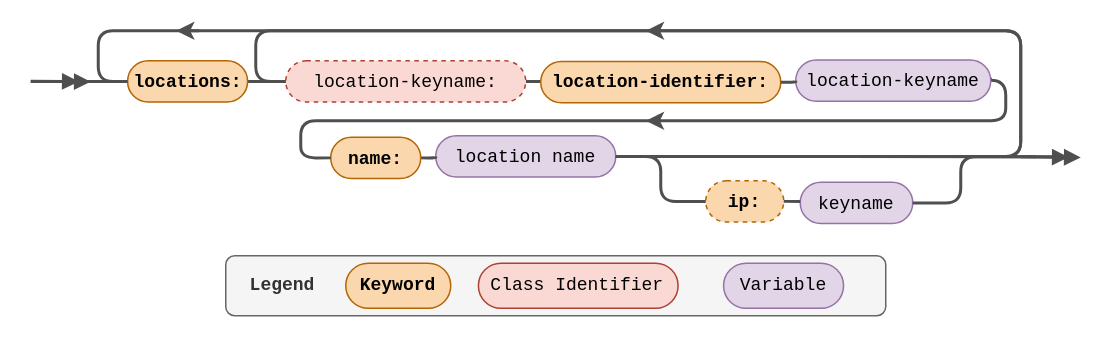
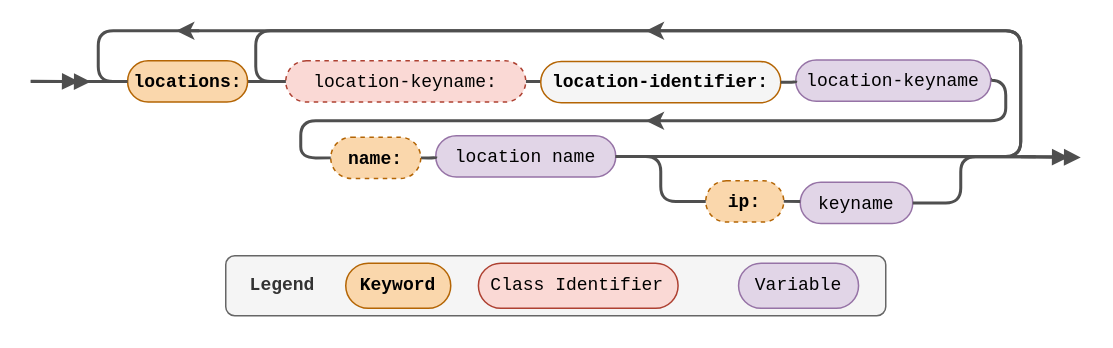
  <mxCell id="0" />
  <mxCell id="1" parent="0" />
  <mxCell id="2" value="" style="group" parent="1" vertex="1" connectable="0"><mxGeometry x="150" y="170" width="440" height="40" as="geometry" /></mxCell>
  <mxCell id="3" value="&lt;b&gt;&amp;nbsp; Legend&lt;/b&gt;" style="text;html=1;align=left;verticalAlign=middle;whiteSpace=wrap;rounded=1;fontFamily=Courier New;perimeterSpacing=6;shadow=0;fillColor=#f5f5f5;fontColor=#333333;strokeColor=#666666;" parent="2" vertex="1"><mxGeometry width="440" height="40" as="geometry" /></mxCell>
  <mxCell id="4" value="Keyword" style="rounded=1;whiteSpace=wrap;html=1;fillColor=#fad7ac;strokeColor=#b46504;arcSize=50;fontStyle=1;fontFamily=Courier New;perimeterSpacing=6;shadow=0;" parent="2" vertex="1"><mxGeometry x="80" y="5" width="70" height="30" as="geometry" /></mxCell>
  <mxCell id="5" value="&lt;span style=&quot;font-weight: 400;&quot;&gt;Class Identifier&lt;/span&gt;" style="rounded=1;whiteSpace=wrap;html=1;fillColor=#fad9d5;strokeColor=#ae4132;arcSize=50;fontStyle=1;fontFamily=Courier New;perimeterSpacing=6;shadow=0;" parent="2" vertex="1"><mxGeometry x="168.44" y="5" width="133.12" height="30" as="geometry" /></mxCell>
- <mxCell id="6" value="&lt;span style=&quot;font-weight: normal;&quot;&gt;Variable&lt;/span&gt;" style="rounded=1;whiteSpace=wrap;html=1;fillColor=#e1d5e7;strokeColor=#9673a6;arcSize=50;fontStyle=1;fontFamily=Courier New;perimeterSpacing=6;shadow=0;" parent="2" vertex="1"><mxGeometry x="331.88" y="5" width="80" height="30" as="geometry" /></mxCell>
+ <mxCell id="6" value="&lt;span style=&quot;font-weight: normal;&quot;&gt;Variable&lt;/span&gt;" style="rounded=1;whiteSpace=wrap;html=1;fillColor=#e1d5e7;strokeColor=#9673a6;arcSize=50;fontStyle=1;fontFamily=Courier New;perimeterSpacing=6;shadow=0;" parent="2" vertex="1"><mxGeometry x="341.88" y="5" width="80" height="30" as="geometry" /></mxCell>
  <mxCell id="7" style="edgeStyle=orthogonalEdgeStyle;shape=connector;rounded=1;orthogonalLoop=1;jettySize=auto;html=1;exitX=1;exitY=0.5;exitDx=0;exitDy=0;entryX=0;entryY=0.5;entryDx=0;entryDy=0;labelBackgroundColor=default;strokeColor=#4F4F4F;strokeWidth=2;fontFamily=Helvetica;fontSize=12;fontColor=default;endArrow=none;endFill=0;" edge="1" parent="1" source="9" target="11"><mxGeometry relative="1" as="geometry" /></mxCell>
  <mxCell id="8" style="edgeStyle=orthogonalEdgeStyle;shape=connector;rounded=1;orthogonalLoop=1;jettySize=auto;html=1;exitX=0;exitY=0.5;exitDx=0;exitDy=0;labelBackgroundColor=default;strokeColor=#4F4F4F;strokeWidth=2;fontFamily=Helvetica;fontSize=12;fontColor=default;endArrow=none;endFill=0;" edge="1" parent="1" source="9"><mxGeometry relative="1" as="geometry"><mxPoint x="20" y="53.8" as="targetPoint" /></mxGeometry></mxCell>
  <mxCell id="9" value="&lt;p&gt;&lt;font face=&quot;Courier New&quot;&gt;locations:&lt;/font&gt;&lt;/p&gt;" style="rounded=1;whiteSpace=wrap;html=1;arcSize=50;fillColor=#fad7ac;strokeColor=#b46504;fontStyle=1" parent="1" vertex="1"><mxGeometry x="84.57" y="40.03" width="80" height="27.5" as="geometry" /></mxCell>
  <mxCell id="10" style="edgeStyle=orthogonalEdgeStyle;shape=connector;rounded=1;orthogonalLoop=1;jettySize=auto;html=1;exitX=1;exitY=0.5;exitDx=0;exitDy=0;entryX=0;entryY=0.5;entryDx=0;entryDy=0;labelBackgroundColor=default;strokeColor=#4F4F4F;strokeWidth=2;fontFamily=Helvetica;fontSize=12;fontColor=default;endArrow=none;endFill=0;" edge="1" parent="1" source="11" target="24"><mxGeometry relative="1" as="geometry" /></mxCell>
  <mxCell id="11" value="&lt;p&gt;&lt;font face=&quot;Courier New&quot;&gt;&lt;span style=&quot;font-weight: normal;&quot;&gt;location-keyname:&lt;/span&gt;&lt;/font&gt;&lt;/p&gt;" style="rounded=1;whiteSpace=wrap;html=1;arcSize=50;fillColor=#fad9d5;strokeColor=#ae4132;fontStyle=1;dashed=1;" parent="1" vertex="1"><mxGeometry x="190" y="40.03" width="160" height="27.5" as="geometry" /></mxCell>
  <mxCell id="12" value="" style="edgeStyle=orthogonalEdgeStyle;shape=connector;rounded=1;orthogonalLoop=1;jettySize=auto;html=1;labelBackgroundColor=default;strokeColor=#4F4F4F;strokeWidth=2;fontFamily=Helvetica;fontSize=12;fontColor=default;endArrow=none;endFill=0;" parent="1" edge="1"><mxGeometry relative="1" as="geometry"><mxPoint x="170" y="54" as="sourcePoint" /><mxPoint x="170" y="54" as="targetPoint" /><Array as="points"><mxPoint x="170" y="54" /><mxPoint x="170" y="54" /></Array></mxGeometry></mxCell>
  <mxCell id="13" value="" style="endArrow=doubleBlock;html=1;rounded=1;labelBackgroundColor=default;strokeColor=#4F4F4F;strokeWidth=2;fontFamily=Helvetica;fontSize=12;fontColor=default;shape=connector;endFill=1;" parent="1" edge="1"><mxGeometry width="50" height="50" relative="1" as="geometry"><mxPoint x="20" y="53.59" as="sourcePoint" /><mxPoint x="60" y="53.98" as="targetPoint" /></mxGeometry></mxCell>
  <mxCell id="14" value="" style="group" vertex="1" connectable="0" parent="1"><mxGeometry x="220" y="90" width="190" height="28.5" as="geometry" /></mxCell>
  <mxCell id="15" style="edgeStyle=orthogonalEdgeStyle;shape=connector;rounded=1;orthogonalLoop=1;jettySize=auto;html=1;exitX=1;exitY=0.5;exitDx=0;exitDy=0;labelBackgroundColor=default;strokeColor=#4F4F4F;strokeWidth=2;fontFamily=Helvetica;fontSize=12;fontColor=default;endArrow=none;endFill=0;" edge="1" parent="14" source="16"><mxGeometry relative="1" as="geometry"><mxPoint x="470" y="14.0" as="targetPoint" /></mxGeometry></mxCell>
  <mxCell id="16" value="&lt;p&gt;&lt;font face=&quot;Courier New&quot;&gt;&lt;span style=&quot;font-weight: normal;&quot;&gt;location name&lt;/span&gt;&lt;/font&gt;&lt;/p&gt;" style="rounded=1;whiteSpace=wrap;html=1;arcSize=50;fillColor=#e1d5e7;strokeColor=#9673a6;fontStyle=1" parent="14" vertex="1"><mxGeometry x="70" width="120" height="27.5" as="geometry" /></mxCell>
  <mxCell id="17" style="edgeStyle=orthogonalEdgeStyle;shape=connector;rounded=1;orthogonalLoop=1;jettySize=auto;html=1;exitX=1;exitY=0.5;exitDx=0;exitDy=0;entryX=0;entryY=0.5;entryDx=0;entryDy=0;labelBackgroundColor=default;strokeColor=#4F4F4F;strokeWidth=2;fontFamily=Helvetica;fontSize=12;fontColor=default;endArrow=none;endFill=0;" parent="14" source="18" target="16" edge="1"><mxGeometry relative="1" as="geometry" /></mxCell>
- <mxCell id="18" value="&lt;p&gt;&lt;font face=&quot;Courier New&quot;&gt;name:&lt;/font&gt;&lt;/p&gt;" style="rounded=1;whiteSpace=wrap;html=1;arcSize=50;fillColor=#fad7ac;strokeColor=#b46504;fontStyle=1" parent="14" vertex="1"><mxGeometry y="1" width="60" height="27.5" as="geometry" /></mxCell>
+ <mxCell id="18" value="&lt;p&gt;&lt;font face=&quot;Courier New&quot;&gt;name:&lt;/font&gt;&lt;/p&gt;" style="rounded=1;whiteSpace=wrap;html=1;arcSize=50;fillColor=#fad7ac;strokeColor=#b46504;fontStyle=1;dashed=1;" parent="14" vertex="1"><mxGeometry y="1" width="60" height="27.5" as="geometry" /></mxCell>
  <mxCell id="19" value="" style="group" vertex="1" connectable="0" parent="1"><mxGeometry x="470" y="120" width="138" height="28.5" as="geometry" /></mxCell>
  <mxCell id="20" value="&lt;p&gt;&lt;font face=&quot;Courier New&quot;&gt;ip:&lt;/font&gt;&lt;/p&gt;" style="rounded=1;whiteSpace=wrap;html=1;arcSize=50;fillColor=#fad7ac;strokeColor=#b46504;fontStyle=1;dashed=1;" parent="19" vertex="1"><mxGeometry width="52" height="27.5" as="geometry" /></mxCell>
  <mxCell id="21" value="&lt;p&gt;&lt;font face=&quot;Courier New&quot;&gt;&lt;span style=&quot;font-weight: normal;&quot;&gt;keyname&lt;/span&gt;&lt;/font&gt;&lt;/p&gt;" style="rounded=1;whiteSpace=wrap;html=1;arcSize=50;fillColor=#e1d5e7;strokeColor=#9673a6;fontStyle=1" parent="19" vertex="1"><mxGeometry x="63" y="1" width="75" height="27.5" as="geometry" /></mxCell>
  <mxCell id="22" style="edgeStyle=orthogonalEdgeStyle;shape=connector;rounded=1;jumpStyle=none;orthogonalLoop=1;jettySize=auto;html=1;exitX=1;exitY=0.5;exitDx=0;exitDy=0;entryX=0;entryY=0.5;entryDx=0;entryDy=0;labelBackgroundColor=default;strokeColor=#4F4F4F;strokeWidth=2;fontFamily=Helvetica;fontSize=12;fontColor=default;startArrow=none;startFill=0;endArrow=none;endFill=0;elbow=vertical;" parent="19" source="20" target="21" edge="1"><mxGeometry relative="1" as="geometry" /></mxCell>
  <mxCell id="23" value="" style="group" vertex="1" connectable="0" parent="1"><mxGeometry x="360" y="39.53" width="190" height="28.5" as="geometry" /></mxCell>
- <mxCell id="24" value="&lt;p&gt;&lt;font face=&quot;Courier New&quot;&gt;location-identifier:&lt;/font&gt;&lt;/p&gt;" style="rounded=1;whiteSpace=wrap;html=1;arcSize=50;fillColor=#fad7ac;strokeColor=#b46504;fontStyle=1" vertex="1" parent="23"><mxGeometry y="1" width="160" height="27.5" as="geometry" /></mxCell>
+ <mxCell id="24" value="&lt;p&gt;&lt;font face=&quot;Courier New&quot;&gt;location-identifier:&lt;/font&gt;&lt;/p&gt;" style="rounded=1;whiteSpace=wrap;html=1;arcSize=50;fillColor=#f5f5f5;strokeColor=#b46504;fontStyle=1;" vertex="1" parent="23"><mxGeometry y="1" width="160" height="27.5" as="geometry" /></mxCell>
  <mxCell id="25" style="edgeStyle=orthogonalEdgeStyle;shape=connector;rounded=1;orthogonalLoop=1;jettySize=auto;html=1;exitX=1;exitY=0.5;exitDx=0;exitDy=0;entryX=0;entryY=0.5;entryDx=0;entryDy=0;labelBackgroundColor=default;strokeColor=#4F4F4F;strokeWidth=2;fontFamily=Helvetica;fontSize=12;fontColor=default;endArrow=none;endFill=0;" edge="1" parent="1" source="26" target="18"><mxGeometry relative="1" as="geometry"><Array as="points"><mxPoint x="640" y="51" /><mxPoint x="640" y="53" /><mxPoint x="670" y="53" /><mxPoint x="670" y="80" /><mxPoint x="200" y="80" /><mxPoint x="200" y="105" /></Array></mxGeometry></mxCell>
  <mxCell id="26" value="&lt;p&gt;&lt;font face=&quot;Courier New&quot;&gt;&lt;span style=&quot;font-weight: normal;&quot;&gt;location-keyname&lt;/span&gt;&lt;/font&gt;&lt;/p&gt;" style="rounded=1;whiteSpace=wrap;html=1;arcSize=50;fillColor=#e1d5e7;strokeColor=#9673a6;fontStyle=1" vertex="1" parent="1"><mxGeometry x="530" y="39.53" width="130" height="27.5" as="geometry" /></mxCell>
  <mxCell id="27" style="edgeStyle=orthogonalEdgeStyle;shape=connector;rounded=1;orthogonalLoop=1;jettySize=auto;html=1;exitX=1;exitY=0.5;exitDx=0;exitDy=0;entryX=0;entryY=0.5;entryDx=0;entryDy=0;labelBackgroundColor=default;strokeColor=#4F4F4F;strokeWidth=2;fontFamily=Helvetica;fontSize=12;fontColor=default;endArrow=none;endFill=0;" edge="1" parent="1" source="24" target="26"><mxGeometry relative="1" as="geometry" /></mxCell>
  <mxCell id="28" style="edgeStyle=orthogonalEdgeStyle;shape=connector;rounded=1;orthogonalLoop=1;jettySize=auto;html=1;exitX=1;exitY=0.5;exitDx=0;exitDy=0;entryX=0;entryY=0.5;entryDx=0;entryDy=0;labelBackgroundColor=default;strokeColor=#4F4F4F;strokeWidth=2;fontFamily=Helvetica;fontSize=12;fontColor=default;endArrow=none;endFill=0;" edge="1" parent="1" source="16" target="20"><mxGeometry relative="1" as="geometry" /></mxCell>
  <mxCell id="29" style="edgeStyle=orthogonalEdgeStyle;shape=connector;rounded=1;orthogonalLoop=1;jettySize=auto;html=1;exitX=1;exitY=0.5;exitDx=0;exitDy=0;labelBackgroundColor=default;strokeColor=#4F4F4F;strokeWidth=2;fontFamily=Helvetica;fontSize=12;fontColor=default;endArrow=none;endFill=0;" edge="1" parent="1" source="21"><mxGeometry relative="1" as="geometry"><mxPoint x="710" y="104" as="targetPoint" /><Array as="points"><mxPoint x="640" y="135" /><mxPoint x="640" y="104" /></Array></mxGeometry></mxCell>
  <mxCell id="30" style="edgeStyle=orthogonalEdgeStyle;shape=connector;rounded=1;orthogonalLoop=1;jettySize=auto;html=1;exitX=1;exitY=0.5;exitDx=0;exitDy=0;entryX=0;entryY=0.5;entryDx=0;entryDy=0;labelBackgroundColor=default;strokeColor=#4F4F4F;strokeWidth=2;fontFamily=Helvetica;fontSize=12;fontColor=default;endArrow=none;endFill=0;" edge="1" parent="1" source="16" target="11"><mxGeometry relative="1" as="geometry"><Array as="points"><mxPoint x="680" y="104" /><mxPoint x="680" y="20" /><mxPoint x="170" y="20" /><mxPoint x="170" y="54" /></Array></mxGeometry></mxCell>
  <mxCell id="31" style="edgeStyle=orthogonalEdgeStyle;shape=connector;rounded=1;orthogonalLoop=1;jettySize=auto;html=1;exitX=1;exitY=0.5;exitDx=0;exitDy=0;entryX=0;entryY=0.5;entryDx=0;entryDy=0;labelBackgroundColor=default;strokeColor=#4F4F4F;strokeWidth=2;fontFamily=Helvetica;fontSize=12;fontColor=default;endArrow=none;endFill=0;" edge="1" parent="1" source="16" target="9"><mxGeometry relative="1" as="geometry"><Array as="points"><mxPoint x="680" y="104" /><mxPoint x="680" y="20" /><mxPoint x="65" y="20" /><mxPoint x="65" y="54" /></Array></mxGeometry></mxCell>
  <mxCell id="32" value="" style="endArrow=doubleBlock;html=1;rounded=1;labelBackgroundColor=default;strokeColor=#4F4F4F;strokeWidth=2;fontFamily=Helvetica;fontSize=12;fontColor=default;shape=connector;endFill=1;" edge="1" parent="1"><mxGeometry width="50" height="50" relative="1" as="geometry"><mxPoint x="680" y="104.05" as="sourcePoint" /><mxPoint x="720" y="104.44" as="targetPoint" /></mxGeometry></mxCell>
  <mxCell id="33" value="" style="endArrow=classic;html=1;rounded=1;labelBackgroundColor=default;strokeColor=#4F4F4F;strokeWidth=2;fontFamily=Helvetica;fontSize=12;fontColor=default;shape=connector;" edge="1" parent="1"><mxGeometry width="50" height="50" relative="1" as="geometry"><mxPoint x="440" y="80" as="sourcePoint" /><mxPoint x="430" y="80" as="targetPoint" /></mxGeometry></mxCell>
  <mxCell id="34" value="" style="endArrow=classic;html=1;rounded=1;labelBackgroundColor=default;strokeColor=#4F4F4F;strokeWidth=2;fontFamily=Helvetica;fontSize=12;fontColor=default;shape=connector;" edge="1" parent="1"><mxGeometry width="50" height="50" relative="1" as="geometry"><mxPoint x="440" y="20" as="sourcePoint" /><mxPoint x="430" y="20" as="targetPoint" /></mxGeometry></mxCell>
  <mxCell id="35" value="" style="endArrow=classic;html=1;rounded=1;labelBackgroundColor=default;strokeColor=#4F4F4F;strokeWidth=2;fontFamily=Helvetica;fontSize=12;fontColor=default;shape=connector;" edge="1" parent="1"><mxGeometry width="50" height="50" relative="1" as="geometry"><mxPoint x="132.29" y="20" as="sourcePoint" /><mxPoint x="116.86" y="20" as="targetPoint" /></mxGeometry></mxCell>
